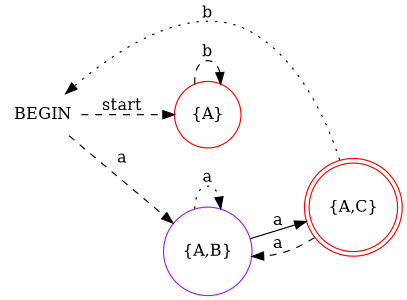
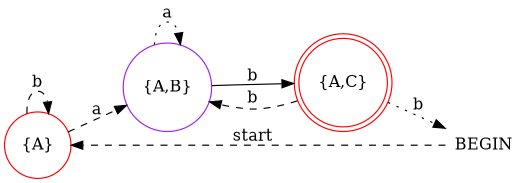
  digraph {
    rankdir=LR
    node [color=red shape=circle]
    edge [style=dashed]
    n1 [label="{A}"]
    n2 [color=purple label="{A,B}"]
    n3 [label="{A,C}" shape=doublecircle]
    BEGIN [shape=none]
    n1 -> n1 [label=b]
-   BEGIN -> n2 [label=a]
+   n1 -> n2 [label=a]
    n2 -> n2 [label=a style=dotted]
-   n2 -> n3 [label=a style=solid]
-   n3 -> n2 [label=a]
+   n2 -> n3 [label=b style=solid]
+   n3 -> n2 [label=b]
    n3 -> BEGIN [label=b style=dotted]
    BEGIN -> n1 [label=start]
  }
